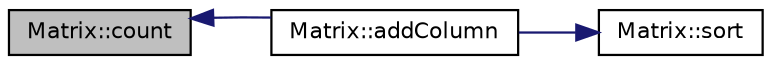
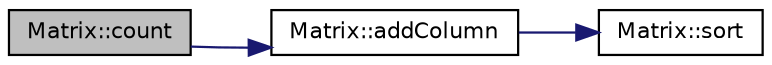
  digraph {
    rankdir=LR
    node [color=black fontname=Helvetica fontsize=10 shape=record]
    edge [color=midnightblue fontname=Helvetica fontsize=10 labelfontname=Helvetica labelfontsize=10 style=solid]
    n1 [fillcolor=grey75 fontcolor=black height=0.2 label="Matrix::count" style=filled width=0.4]
    n2 [height=0.2 label="Matrix::addColumn" width=0.4]
    n3 [height=0.2 label="Matrix::sort" width=0.4]
-   n2 -> n1
+   n1 -> n2
    n2 -> n3
  }
